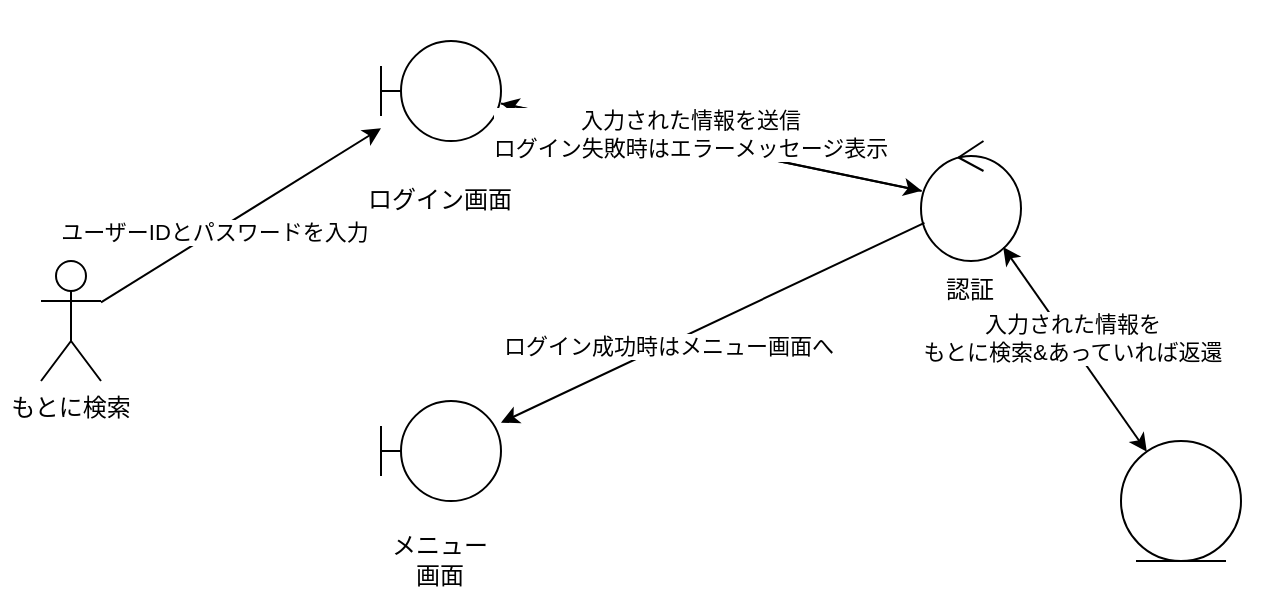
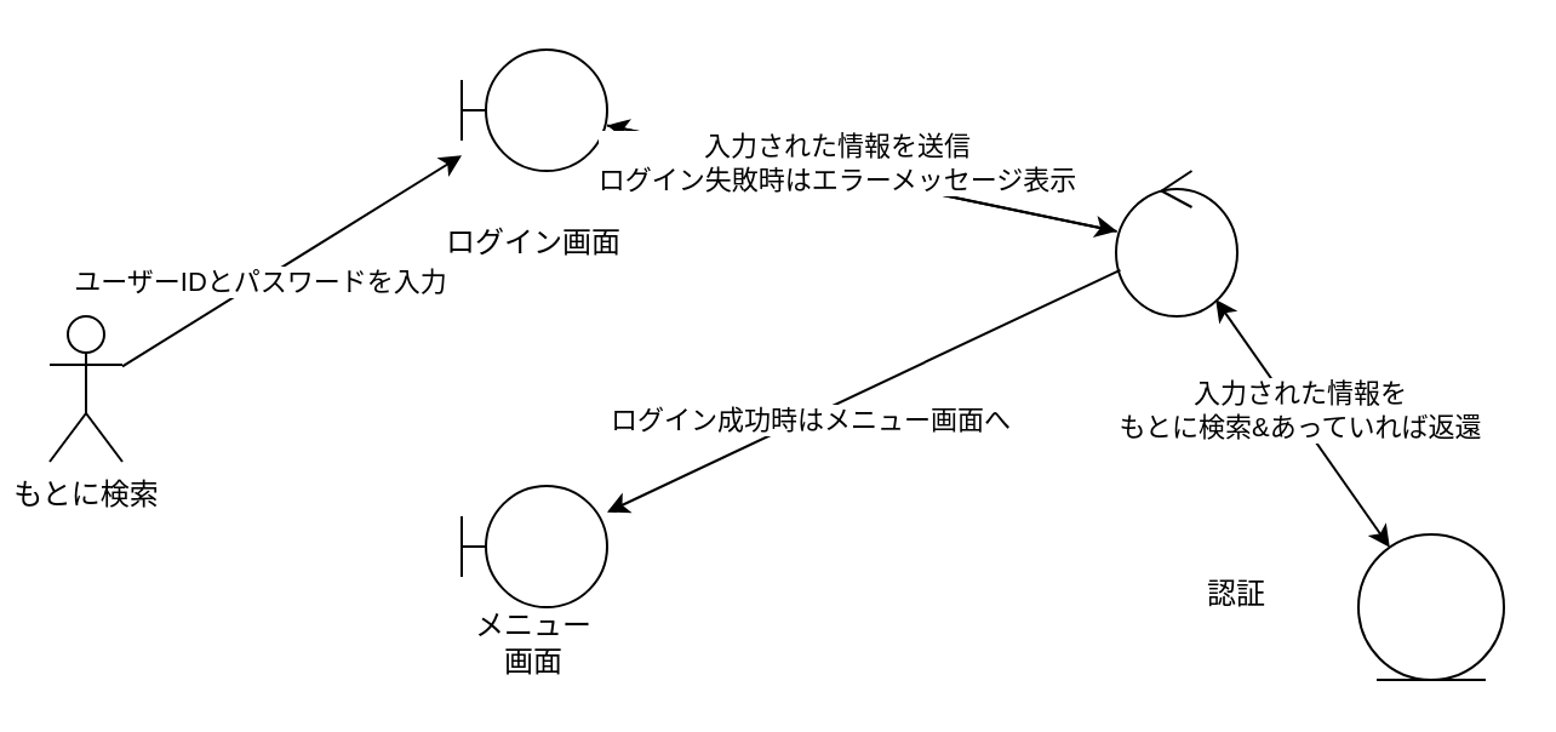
  <mxCell id="0" />
  <mxCell id="1" parent="0" />
  <mxCell id="2" value="もとに検索" style="shape=umlActor;verticalLabelPosition=bottom;verticalAlign=top;html=1;" vertex="1" parent="1"><mxGeometry x="20" y="130" width="30" height="60" as="geometry" /></mxCell>
  <mxCell id="3" value="" style="shape=umlBoundary;whiteSpace=wrap;html=1;" vertex="1" parent="1"><mxGeometry x="190" y="20" width="60" height="50" as="geometry" /></mxCell>
  <mxCell id="4" value="ログイン画面" style="text;html=1;align=center;verticalAlign=middle;whiteSpace=wrap;rounded=0;" vertex="1" parent="1"><mxGeometry x="180" y="85" width="80" height="30" as="geometry" /></mxCell>
  <mxCell id="5" value="" style="endArrow=classic;html=1;" edge="1" parent="1" source="2" target="3"><mxGeometry width="50" height="50" relative="1" as="geometry"><mxPoint x="190" y="200" as="sourcePoint" /><mxPoint x="240" y="150" as="targetPoint" /></mxGeometry></mxCell>
  <mxCell id="6" value="ユーザーIDとパスワードを入力" style="edgeLabel;html=1;align=center;verticalAlign=middle;resizable=0;points=[];" vertex="1" connectable="0" parent="5"><mxGeometry x="-0.197" relative="1" as="geometry"><mxPoint as="offset" /></mxGeometry></mxCell>
  <mxCell id="7" value="" style="ellipse;shape=umlControl;whiteSpace=wrap;html=1;" vertex="1" parent="1"><mxGeometry x="460" y="70" width="50" height="60" as="geometry" /></mxCell>
  <mxCell id="8" value="" style="endArrow=classic;html=1;" edge="1" parent="1" source="3" target="7"><mxGeometry width="50" height="50" relative="1" as="geometry"><mxPoint x="250" y="190" as="sourcePoint" /><mxPoint x="300" y="140" as="targetPoint" /></mxGeometry></mxCell>
- <mxCell id="9" value="認証" style="text;html=1;align=center;verticalAlign=middle;whiteSpace=wrap;rounded=0;" vertex="1" parent="1"><mxGeometry x="455" y="130" width="60" height="30" as="geometry" /></mxCell>
+ <mxCell id="9" value="認証" style="text;html=1;align=center;verticalAlign=middle;whiteSpace=wrap;rounded=0;" vertex="1" parent="1"><mxGeometry x="480" y="230" width="60" height="30" as="geometry" /></mxCell>
  <mxCell id="10" value="" style="ellipse;shape=umlEntity;whiteSpace=wrap;html=1;" vertex="1" parent="1"><mxGeometry x="560" y="220" width="60" height="60" as="geometry" /></mxCell>
  <mxCell id="11" value="" style="endArrow=classic;startArrow=classic;html=1;" edge="1" parent="1" source="10" target="7"><mxGeometry width="50" height="50" relative="1" as="geometry"><mxPoint x="360" y="190" as="sourcePoint" /><mxPoint x="410" y="140" as="targetPoint" /></mxGeometry></mxCell>
  <mxCell id="12" value="&lt;span style=&quot;color: rgb(0, 0, 0);&quot;&gt;入力された情報を&lt;/span&gt;&lt;div&gt;もとに検索&amp;amp;あっていれば返還&lt;/div&gt;" style="edgeLabel;html=1;align=center;verticalAlign=middle;resizable=0;points=[];" vertex="1" connectable="0" parent="11"><mxGeometry x="0.094" y="-2" relative="1" as="geometry"><mxPoint as="offset" /></mxGeometry></mxCell>
  <mxCell id="13" value="" style="endArrow=classic;html=1;" edge="1" parent="1" source="7" target="15"><mxGeometry width="50" height="50" relative="1" as="geometry"><mxPoint x="300" y="170" as="sourcePoint" /><mxPoint x="320" y="210" as="targetPoint" /></mxGeometry></mxCell>
  <mxCell id="14" value="ログイン成功時はメニュー画面へ" style="edgeLabel;html=1;align=center;verticalAlign=middle;resizable=0;points=[];" vertex="1" connectable="0" parent="13"><mxGeometry x="0.222" y="2" relative="1" as="geometry"><mxPoint y="-1" as="offset" /></mxGeometry></mxCell>
  <mxCell id="15" value="" style="shape=umlBoundary;whiteSpace=wrap;html=1;" vertex="1" parent="1"><mxGeometry x="190" y="200" width="60" height="50" as="geometry" /></mxCell>
- <mxCell id="16" value="メニュー画面" style="text;html=1;align=center;verticalAlign=middle;whiteSpace=wrap;rounded=0;" vertex="1" parent="1"><mxGeometry x="190" y="265" width="60" height="30" as="geometry" /></mxCell>
+ <mxCell id="16" value="メニュー画面" style="text;html=1;align=center;verticalAlign=middle;whiteSpace=wrap;rounded=0;" vertex="1" parent="1"><mxGeometry x="190" y="250" width="60" height="30" as="geometry" /></mxCell>
  <mxCell id="17" value="" style="endArrow=classic;html=1;" edge="1" parent="1" source="7" target="3"><mxGeometry width="50" height="50" relative="1" as="geometry"><mxPoint x="320" y="180" as="sourcePoint" /><mxPoint x="380" y="360" as="targetPoint" /></mxGeometry></mxCell>
  <mxCell id="18" value="&lt;span style=&quot;color: rgb(0, 0, 0);&quot;&gt;入力された情報を送信&lt;/span&gt;&lt;div&gt;&lt;font color=&quot;#000000&quot;&gt;ログイン失敗時はエラーメッセージ表示&lt;/font&gt;&lt;/div&gt;" style="edgeLabel;html=1;align=center;verticalAlign=middle;resizable=0;points=[];" vertex="1" connectable="0" parent="17"><mxGeometry x="0.11" y="-4" relative="1" as="geometry"><mxPoint as="offset" /></mxGeometry></mxCell>
